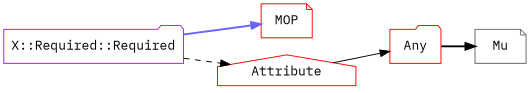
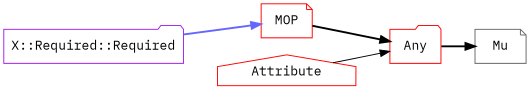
  digraph {
    fontname="IBM Plex Mono"
    rankdir=LR
    splines=polyline
    node [color=red fontcolor="#000000" fontname="IBM Plex Mono" shape=folder]
    edge [color="#000000" fontname="IBM Plex Mono" style=bold]
    Any
    MOP [shape=note]
    Mu [color=gray40 shape=note]
    n4 [label=Attribute shape=house]
    n5 [color=purple label="X::Required::Required"]
    Any -> Mu
+   MOP -> Any
    n4 -> Any [style=solid]
    n5 -> MOP [color="#6666FF"]
-   n5 -> n4 [style=dashed]
  }
